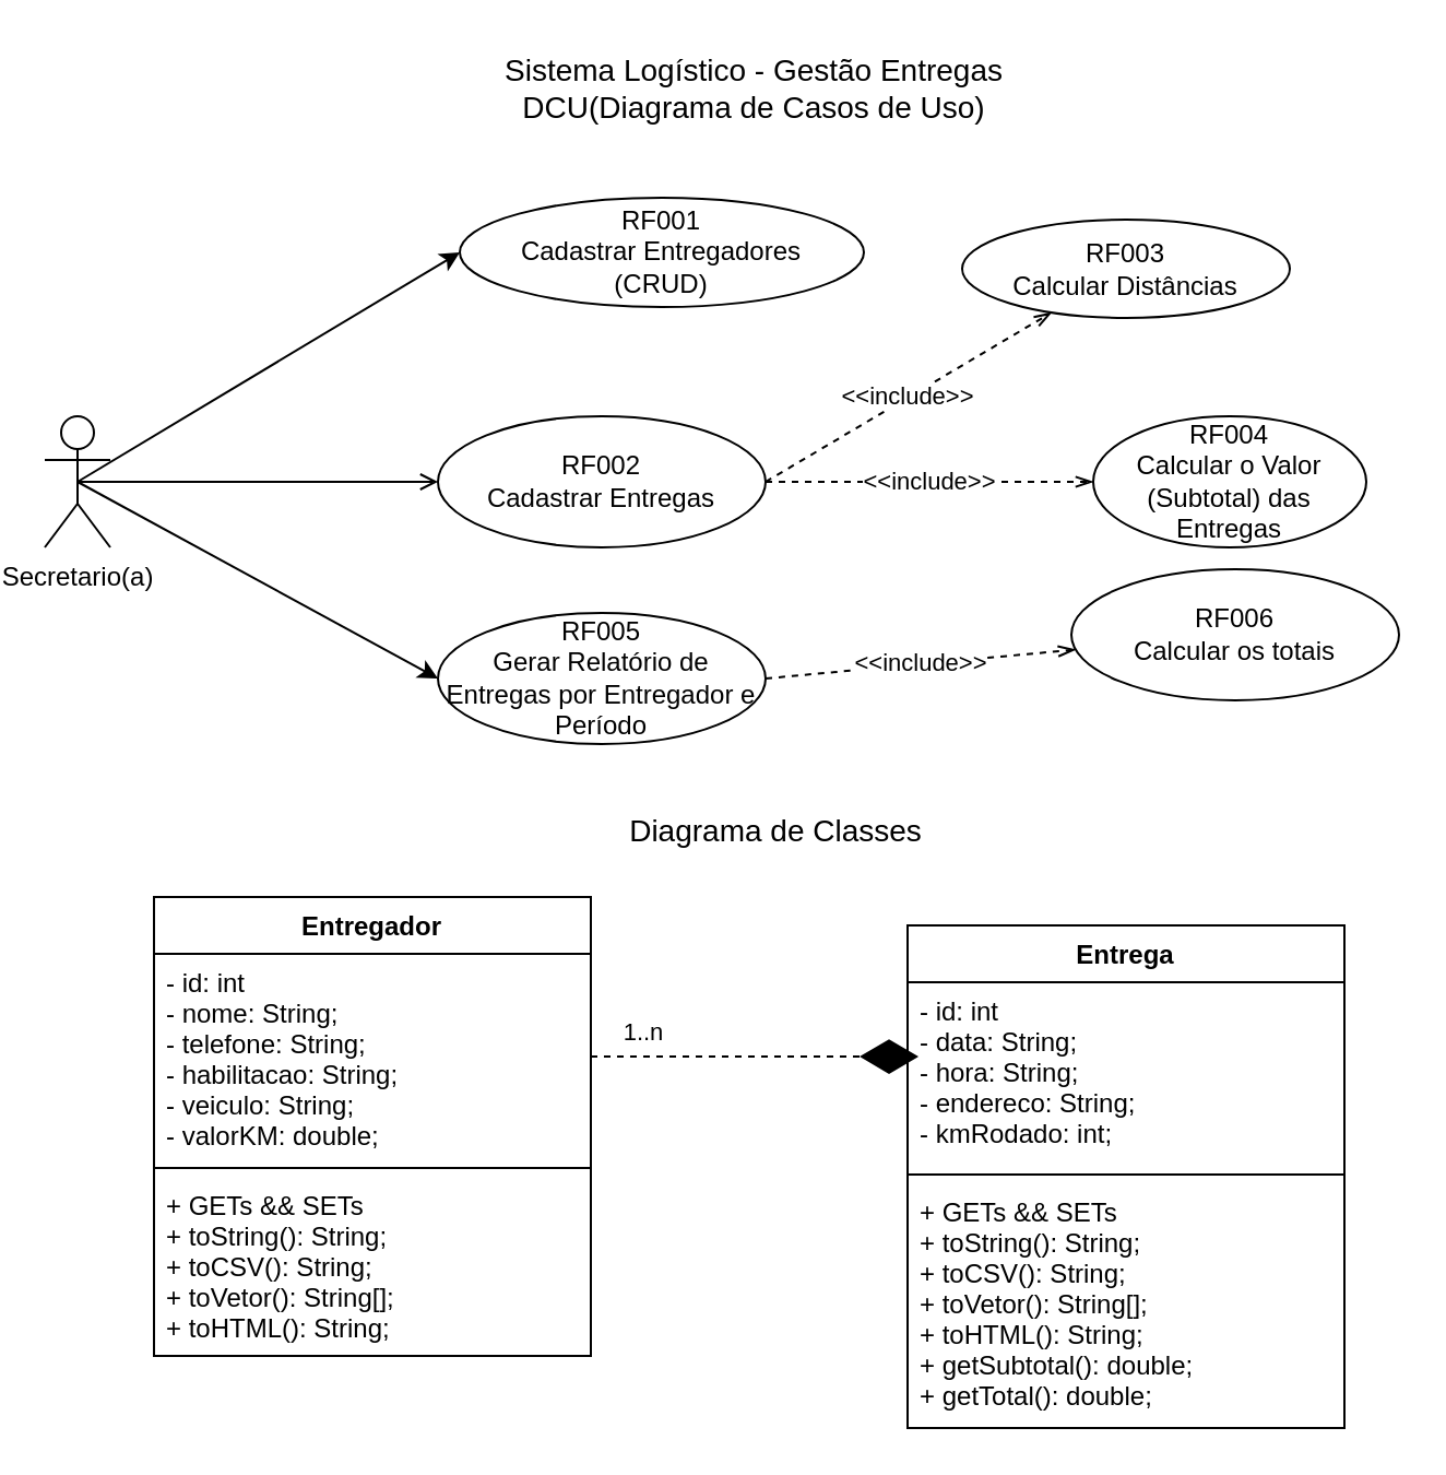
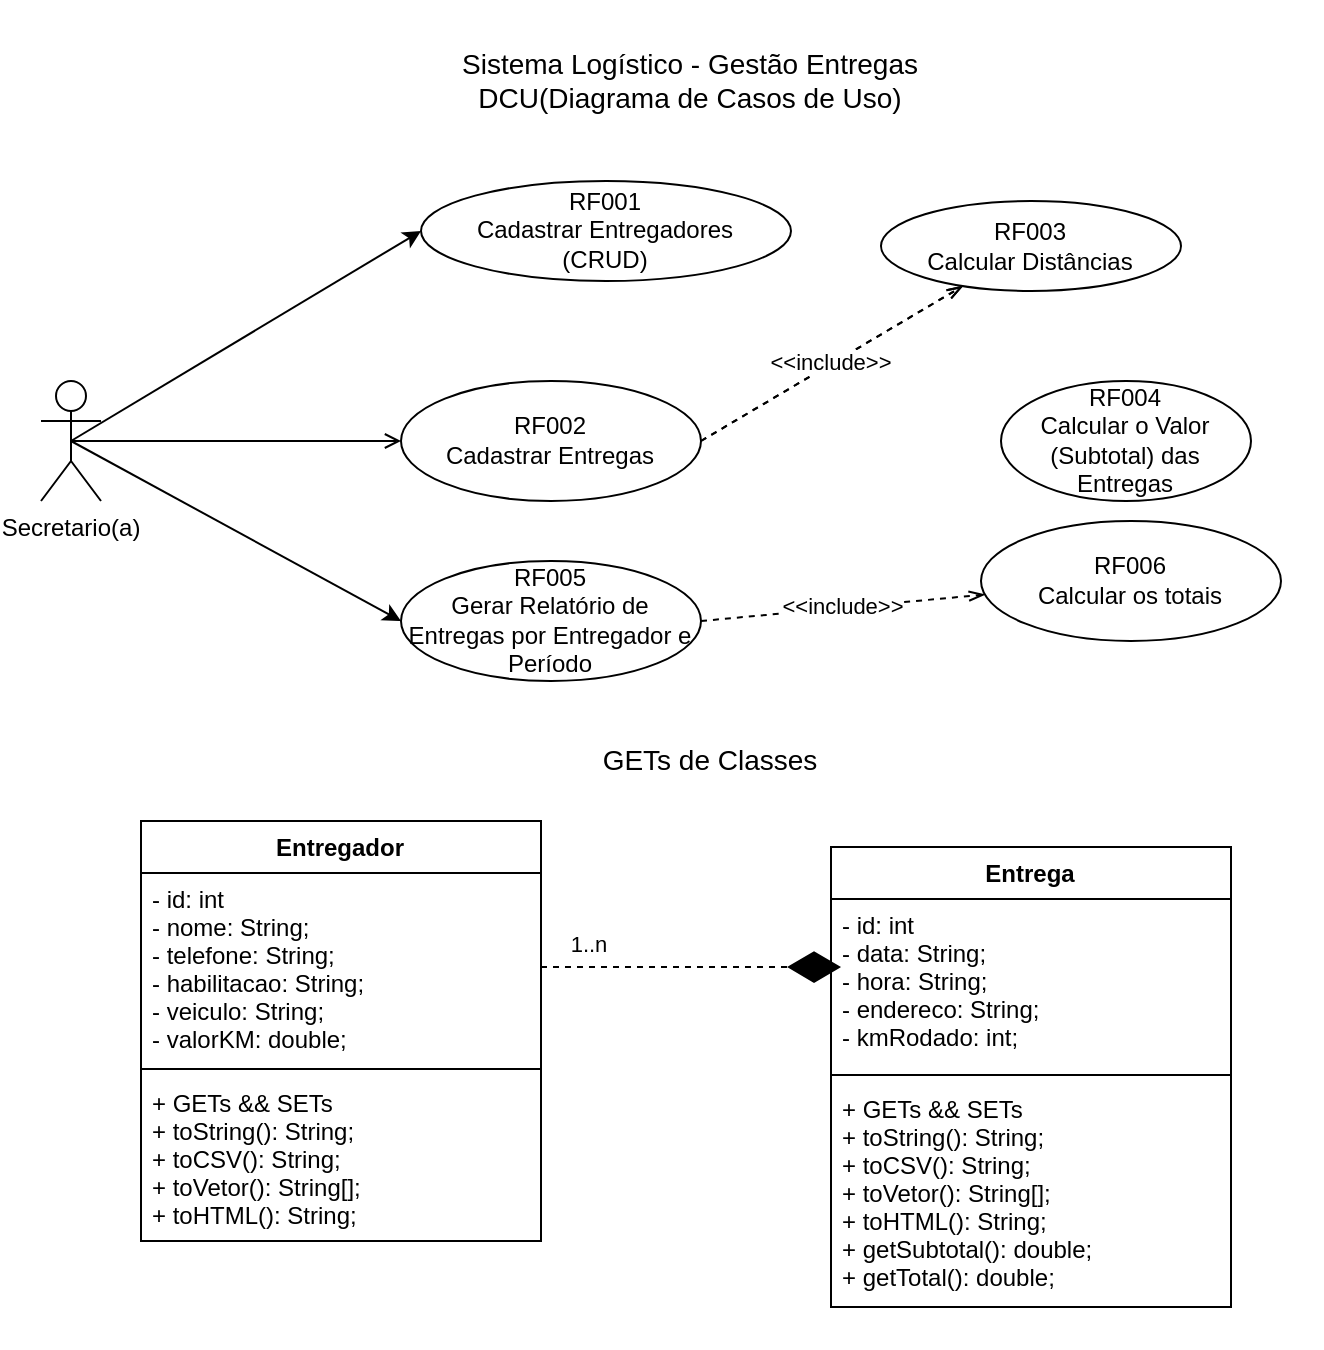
  <mxCell id="0" />
  <mxCell id="1" parent="0" />
  <mxCell id="2" style="rounded=0;orthogonalLoop=1;jettySize=auto;html=1;exitX=0.5;exitY=0.5;exitDx=0;exitDy=0;exitPerimeter=0;entryX=0;entryY=0.5;entryDx=0;entryDy=0;endArrow=open;" edge="1" parent="1" source="5" target="9"><mxGeometry relative="1" as="geometry" /></mxCell>
  <mxCell id="3" style="edgeStyle=none;rounded=0;orthogonalLoop=1;jettySize=auto;html=1;exitX=0.5;exitY=0.5;exitDx=0;exitDy=0;exitPerimeter=0;entryX=0;entryY=0.5;entryDx=0;entryDy=0;" edge="1" parent="1" source="5" target="6"><mxGeometry relative="1" as="geometry" /></mxCell>
  <mxCell id="4" style="edgeStyle=none;rounded=0;orthogonalLoop=1;jettySize=auto;html=1;exitX=0.5;exitY=0.5;exitDx=0;exitDy=0;exitPerimeter=0;entryX=0;entryY=0.5;entryDx=0;entryDy=0;" edge="1" parent="1" source="5" target="13"><mxGeometry relative="1" as="geometry" /></mxCell>
  <mxCell id="5" value="Secretario(a)" style="shape=umlActor;verticalLabelPosition=bottom;verticalAlign=top;html=1;outlineConnect=0;" vertex="1" parent="1"><mxGeometry x="20" y="190" width="30" height="60" as="geometry" /></mxCell>
  <mxCell id="6" value="RF001&lt;br&gt;Cadastrar Entregadores&lt;br&gt;(CRUD)" style="ellipse;whiteSpace=wrap;html=1;" vertex="1" parent="1"><mxGeometry x="210" y="90" width="185" height="50" as="geometry" /></mxCell>
  <mxCell id="7" value="&amp;lt;&amp;lt;include&amp;gt;&amp;gt;" style="edgeStyle=none;rounded=0;orthogonalLoop=1;jettySize=auto;html=1;dashed=1;endArrow=openThin;endFill=0;" edge="1" parent="1" target="10"><mxGeometry relative="1" as="geometry"><mxPoint x="350" y="220" as="sourcePoint" /></mxGeometry></mxCell>
- <mxCell id="8" value="&amp;lt;&amp;lt;include&amp;gt;&amp;gt;" style="edgeStyle=none;rounded=0;orthogonalLoop=1;jettySize=auto;html=1;exitX=1;exitY=0.5;exitDx=0;exitDy=0;entryX=0;entryY=0.5;entryDx=0;entryDy=0;dashed=1;endArrow=openThin;endFill=0;" edge="1" parent="1" source="9" target="11"><mxGeometry relative="1" as="geometry" /></mxCell>
+ <mxCell id="8" value="&amp;lt;&amp;lt;include&amp;gt;&amp;gt;" style="edgeStyle=none;rounded=0;orthogonalLoop=1;jettySize=auto;html=1;exitX=1;exitY=0.5;exitDx=0;exitDy=0;dashed=1;endArrow=openThin;endFill=0;" edge="1" parent="1" source="9" target="10"><mxGeometry relative="1" as="geometry" /></mxCell>
  <mxCell id="9" value="RF002&lt;br&gt;Cadastrar Entregas" style="ellipse;whiteSpace=wrap;html=1;" vertex="1" parent="1"><mxGeometry x="200" y="190" width="150" height="60" as="geometry" /></mxCell>
  <mxCell id="10" value="RF003&lt;br&gt;Calcular Distâncias" style="ellipse;whiteSpace=wrap;html=1;" vertex="1" parent="1"><mxGeometry x="440" y="100" width="150" height="45" as="geometry" /></mxCell>
  <mxCell id="11" value="RF004&lt;br&gt;Calcular o Valor (Subtotal) das Entregas" style="ellipse;whiteSpace=wrap;html=1;" vertex="1" parent="1"><mxGeometry x="500" y="190" width="125" height="60" as="geometry" /></mxCell>
  <mxCell id="12" value="&amp;lt;&amp;lt;include&amp;gt;&amp;gt;" style="edgeStyle=none;rounded=0;orthogonalLoop=1;jettySize=auto;html=1;exitX=1;exitY=0.5;exitDx=0;exitDy=0;dashed=1;endArrow=openThin;endFill=0;" edge="1" parent="1" source="13" target="14"><mxGeometry relative="1" as="geometry" /></mxCell>
  <mxCell id="13" value="RF005&lt;br&gt;Gerar Relatório de Entregas por Entregador e Período" style="ellipse;whiteSpace=wrap;html=1;" vertex="1" parent="1"><mxGeometry x="200" y="280" width="150" height="60" as="geometry" /></mxCell>
  <mxCell id="14" value="RF006&lt;br&gt;Calcular os totais" style="ellipse;whiteSpace=wrap;html=1;" vertex="1" parent="1"><mxGeometry x="490" y="260" width="150" height="60" as="geometry" /></mxCell>
  <mxCell id="15" value="Sistema Logístico - Gestão Entregas&lt;br style=&quot;font-size: 14px&quot;&gt;DCU(Diagrama de Casos de Uso)" style="text;html=1;strokeColor=none;fillColor=none;align=center;verticalAlign=middle;whiteSpace=wrap;rounded=0;fontSize=14;" vertex="1" parent="1"><mxGeometry x="190" y="20" width="310" height="40" as="geometry" /></mxCell>
- <mxCell id="16" value="Diagrama de Classes" style="text;html=1;strokeColor=none;fillColor=none;align=center;verticalAlign=middle;whiteSpace=wrap;rounded=0;fontSize=14;" vertex="1" parent="1"><mxGeometry x="200" y="360" width="310" height="40" as="geometry" /></mxCell>
+ <mxCell id="16" value="GETs de Classes" style="text;html=1;strokeColor=none;fillColor=none;align=center;verticalAlign=middle;whiteSpace=wrap;rounded=0;fontSize=14;" vertex="1" parent="1"><mxGeometry x="200" y="360" width="310" height="40" as="geometry" /></mxCell>
  <mxCell id="17" value="Entregador" style="swimlane;fontStyle=1;align=center;verticalAlign=top;childLayout=stackLayout;horizontal=1;startSize=26;horizontalStack=0;resizeParent=1;resizeParentMax=0;resizeLast=0;collapsible=1;marginBottom=0;" vertex="1" parent="1"><mxGeometry x="70" y="410" width="200" height="210" as="geometry" /></mxCell>
  <mxCell id="18" value="- id: int&#10;- nome: String;&#10;- telefone: String;&#10;- habilitacao: String;&#10;- veiculo: String;&#10;- valorKM: double;&#10; " style="text;strokeColor=none;fillColor=none;align=left;verticalAlign=top;spacingLeft=4;spacingRight=4;overflow=hidden;rotatable=0;points=[[0,0.5],[1,0.5]];portConstraint=eastwest;" vertex="1" parent="17"><mxGeometry y="26" width="200" height="94" as="geometry" /></mxCell>
  <mxCell id="19" value="" style="line;strokeWidth=1;fillColor=none;align=left;verticalAlign=middle;spacingTop=-1;spacingLeft=3;spacingRight=3;rotatable=0;labelPosition=right;points=[];portConstraint=eastwest;" vertex="1" parent="17"><mxGeometry y="120" width="200" height="8" as="geometry" /></mxCell>
  <mxCell id="20" value="+ GETs &amp;&amp; SETs&#10;+ toString(): String;&#10;+ toCSV(): String;&#10;+ toVetor(): String[];&#10;+ toHTML(): String;" style="text;strokeColor=none;fillColor=none;align=left;verticalAlign=top;spacingLeft=4;spacingRight=4;overflow=hidden;rotatable=0;points=[[0,0.5],[1,0.5]];portConstraint=eastwest;" vertex="1" parent="17"><mxGeometry y="128" width="200" height="82" as="geometry" /></mxCell>
  <mxCell id="21" value="" style="endArrow=diamondThin;endFill=1;endSize=24;html=1;dashed=1;exitX=1;exitY=0.5;exitDx=0;exitDy=0;entryX=0.025;entryY=0.405;entryDx=0;entryDy=0;entryPerimeter=0;" edge="1" parent="1" source="18" target="24"><mxGeometry width="160" relative="1" as="geometry"><mxPoint x="280" y="480" as="sourcePoint" /><mxPoint x="410" y="480" as="targetPoint" /></mxGeometry></mxCell>
  <mxCell id="22" value="1..n" style="edgeLabel;html=1;align=center;verticalAlign=middle;resizable=0;points=[];" vertex="1" connectable="0" parent="21"><mxGeometry x="-0.272" y="-1" relative="1" as="geometry"><mxPoint x="-31.01" y="-12.91" as="offset" /></mxGeometry></mxCell>
  <mxCell id="23" value="Entrega" style="swimlane;fontStyle=1;align=center;verticalAlign=top;childLayout=stackLayout;horizontal=1;startSize=26;horizontalStack=0;resizeParent=1;resizeParentMax=0;resizeLast=0;collapsible=1;marginBottom=0;" vertex="1" parent="1"><mxGeometry x="415" y="423" width="200" height="230" as="geometry" /></mxCell>
  <mxCell id="24" value="- id: int&#10;- data: String;&#10;- hora: String;&#10;- endereco: String;&#10;- kmRodado: int;&#10; " style="text;strokeColor=none;fillColor=none;align=left;verticalAlign=top;spacingLeft=4;spacingRight=4;overflow=hidden;rotatable=0;points=[[0,0.5],[1,0.5]];portConstraint=eastwest;" vertex="1" parent="23"><mxGeometry y="26" width="200" height="84" as="geometry" /></mxCell>
  <mxCell id="25" value="" style="line;strokeWidth=1;fillColor=none;align=left;verticalAlign=middle;spacingTop=-1;spacingLeft=3;spacingRight=3;rotatable=0;labelPosition=right;points=[];portConstraint=eastwest;" vertex="1" parent="23"><mxGeometry y="110" width="200" height="8" as="geometry" /></mxCell>
  <mxCell id="26" value="+ GETs &amp;&amp; SETs&#10;+ toString(): String;&#10;+ toCSV(): String;&#10;+ toVetor(): String[];&#10;+ toHTML(): String;&#10;+ getSubtotal(): double;&#10;+ getTotal(): double;" style="text;strokeColor=none;fillColor=none;align=left;verticalAlign=top;spacingLeft=4;spacingRight=4;overflow=hidden;rotatable=0;points=[[0,0.5],[1,0.5]];portConstraint=eastwest;" vertex="1" parent="23"><mxGeometry y="118" width="200" height="112" as="geometry" /></mxCell>
